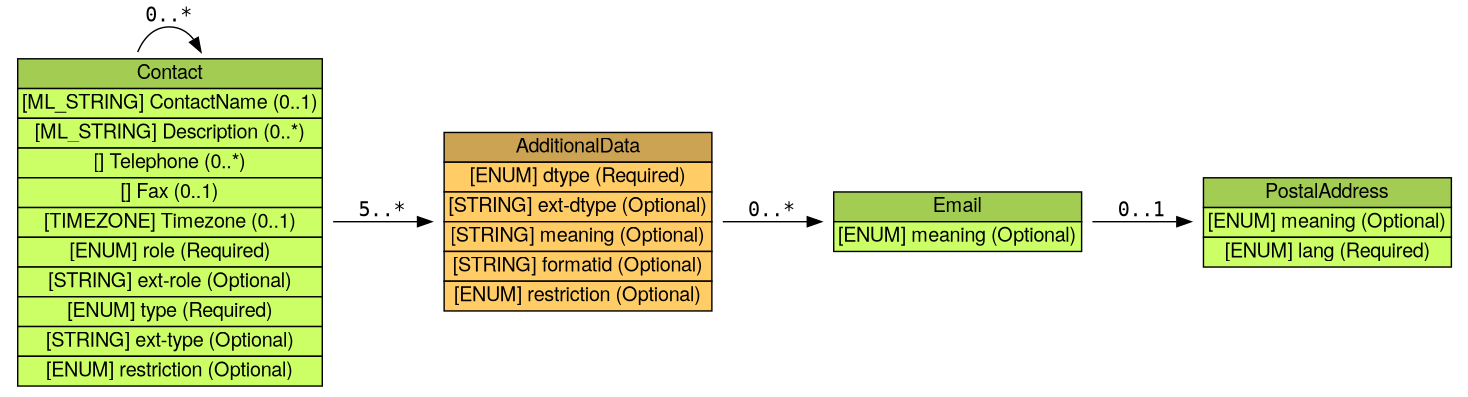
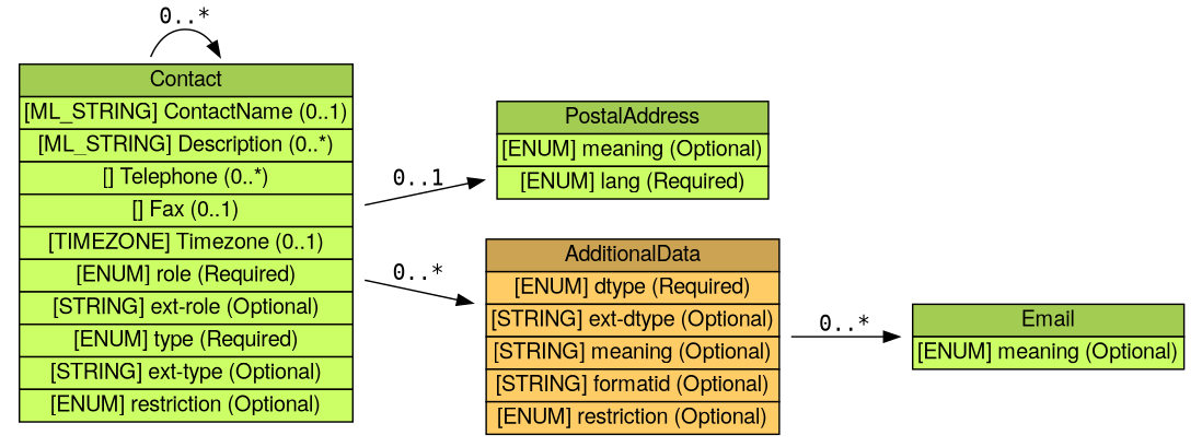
  digraph {
    fontname="DejaVu Sans Mono"
    rankdir=LR
    node [fontname="DejaVu Sans Mono" shape=plaintext]
    edge [fontname="DejaVu Sans Mono"]
    n1 [height=3.3194 label=<<table BORDER="0" CELLBORDER="1" CELLSPACING="0"> <tr> <td BGCOLOR="#a3cc52" HREF="#" TITLE="The Contact class describes contact information for organizations and personnel involved in the incident. This class allows for the naming of the involved party, specifying contact information for them, and identifying their role in the incident. "><FONT FACE="Nimbus Sans L">Contact</FONT></td> </tr>" %<tr><td BGCOLOR="#CCFF66"  HREF="#" TITLE="The name of the contact.  The contact may either be an organization or a person.  The type attribute disambiguates the semantics."><FONT FACE="Nimbus Sans L">[ML_STRING] ContactName (0..1)</FONT></td></tr>%<tr><td BGCOLOR="#CCFF66"  HREF="#" TITLE="A free-form description of this contact.  In the case of a person, this is often the organizational title of the individual."><FONT FACE="Nimbus Sans L">[ML_STRING] Description (0..*)</FONT></td></tr>%<tr><td BGCOLOR="#CCFF66"  HREF="#" TITLE="The telephone number of the contact."><FONT FACE="Nimbus Sans L">[] Telephone (0..*)</FONT></td></tr>%<tr><td BGCOLOR="#CCFF66"  HREF="#" TITLE="The facsimile telephone number of the contact."><FONT FACE="Nimbus Sans L">[] Fax (0..1)</FONT></td></tr>%<tr><td BGCOLOR="#CCFF66"  HREF="#" TITLE="The timezone in which the contact resides formatted according to Section 2.9."><FONT FACE="Nimbus Sans L">[TIMEZONE] Timezone (0..1)</FONT></td></tr>%<tr><td BGCOLOR="#CCFF66"  HREF="#" TITLE="Indicates the role the contact fulfills.  This attribute is defined as an enumerated list:"><FONT FACE="Nimbus Sans L">[ENUM] role (Required)</FONT></td></tr>%<tr><td BGCOLOR="#CCFF66"  HREF="#" TITLE="A means by which to extend the role attribute. See Section 5.1."><FONT FACE="Nimbus Sans L">[STRING] ext-role (Optional)</FONT></td></tr>%<tr><td BGCOLOR="#CCFF66"  HREF="#" TITLE="Indicates the type of contact being described. This attribute is defined as an enumerated list:"><FONT FACE="Nimbus Sans L">[ENUM] type (Required)</FONT></td></tr>%<tr><td BGCOLOR="#CCFF66"  HREF="#" TITLE="A means by which to extend the type attribute. See Section 5.1."><FONT FACE="Nimbus Sans L">[STRING] ext-type (Optional)</FONT></td></tr>%<tr><td BGCOLOR="#CCFF66"  HREF="#" TITLE="This attribute is defined in Section 3.2."><FONT FACE="Nimbus Sans L">[ENUM] restriction (Optional)</FONT></td></tr>%</table>> width=3.1944]
    n2 [height=0.98611 label=<<table BORDER="0" CELLBORDER="1" CELLSPACING="0"> <tr> <td BGCOLOR="#a3cc52" HREF="#" TITLE="The PostalAddress class specifies a postal address formatted according to the POSTAL data type (Section 2.11). "><FONT FACE="Nimbus Sans L">PostalAddress</FONT></td> </tr>" %<tr><td BGCOLOR="#CCFF66"  HREF="#" TITLE="A free-form description of the element content."><FONT FACE="Nimbus Sans L">[ENUM] meaning (Optional)</FONT></td></tr>%<tr><td BGCOLOR="#CCFF66"  HREF="#" TITLE="A valid language code per RFC 4646 [7] constrained by the definition of &quot;xs:language&quot;.  The interpretation of this code is described in Section 6."><FONT FACE="Nimbus Sans L">[ENUM] lang (Required)</FONT></td></tr>%</table>> width=2.6528]
    n3 [height=1.8611 label=<<table BORDER="0" CELLBORDER="1" CELLSPACING="0"> <tr> <td BGCOLOR="#cca352" HREF="#" TITLE="The AdditionalData class serves as an extension mechanism for information not otherwise represented in the data model. For relatively simple information, atomic data types (e.g., integers, strings) are provided with a mechanism to annotate their meaning. The class can also be used to extend the data model (and the associated Schema) to support proprietary extensions by encapsulating entire XML documents conforming to another Schema (e.g., IDMEF). A detailed discussion for extending the data model and the schema can be found in Section 5. "><FONT FACE="Nimbus Sans L">AdditionalData</FONT></td> </tr>" %<tr><td BGCOLOR="#FFCC66"  HREF="#" TITLE="The data type of the element content.  The permitted values for this attribute are shown below.  The default value is &quot;string&quot;."><FONT FACE="Nimbus Sans L">[ENUM] dtype (Required)</FONT></td></tr>%<tr><td BGCOLOR="#FFCC66"  HREF="#" TITLE="A means by which to extend the dtype attribute.  See Section 5.1."><FONT FACE="Nimbus Sans L">[STRING] ext-dtype (Optional)</FONT></td></tr>%<tr><td BGCOLOR="#FFCC66"  HREF="#" TITLE="A free-form description of the element content."><FONT FACE="Nimbus Sans L">[STRING] meaning (Optional)</FONT></td></tr>%<tr><td BGCOLOR="#FFCC66"  HREF="#" TITLE="An identifier referencing the format and semantics of the element content."><FONT FACE="Nimbus Sans L">[STRING] formatid (Optional)</FONT></td></tr>%<tr><td BGCOLOR="#FFCC66"  HREF="#" TITLE="This attribute has been defined in Section 3.2."><FONT FACE="Nimbus Sans L">[ENUM] restriction (Optional)</FONT></td></tr>%</table>> width=2.8194]
    n4 [height=0.69444 label=<<table BORDER="0" CELLBORDER="1" CELLSPACING="0"> <tr> <td BGCOLOR="#a3cc52" HREF="#" TITLE="The Email class specifies an email address formatted according to EMAIL data type (Section 2.14). "><FONT FACE="Nimbus Sans L">Email</FONT></td> </tr>" %<tr><td BGCOLOR="#CCFF66"  HREF="#" TITLE="A free-form description of the element content (e.g., hours of coverage for a given number)."><FONT FACE="Nimbus Sans L">[ENUM] meaning (Optional)</FONT></td></tr>%</table>> width=2.6528]
    n1 -> n1 [label="0..*"]
-   n4 -> n2 [label="0..1"]
-   n1 -> n3 [label="5..*"]
+   n1 -> n2 [label="0..1"]
+   n1 -> n3 [label="0..*"]
    n3 -> n4 [label="0..*"]
  }
